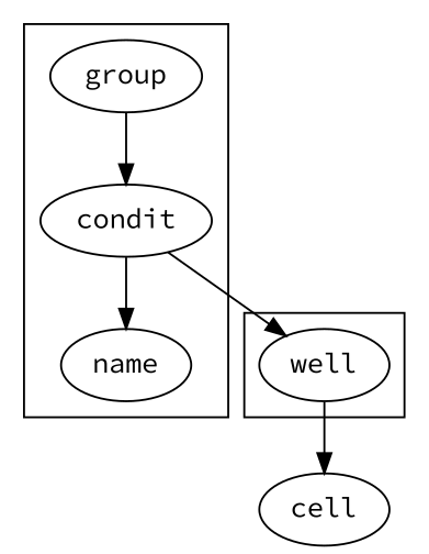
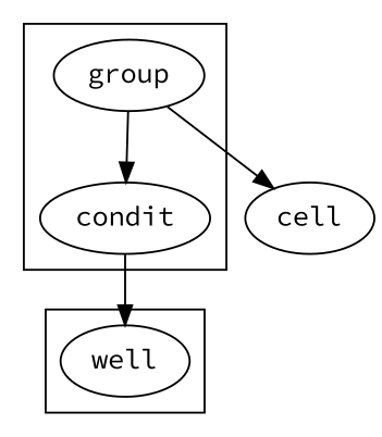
  digraph {
    fontname="Source Code Pro"
    node [fontname="Source Code Pro"]
    edge [fontname="Source Code Pro"]
    well
    condit
    group
-   name
    cell
    subgraph cluster_1 {
      well
    }
    subgraph cluster_2 {
      condit
      group
-     name
    }
-   well -> cell
+   group -> cell
    condit -> well
-   condit -> name
    group -> condit
  }
